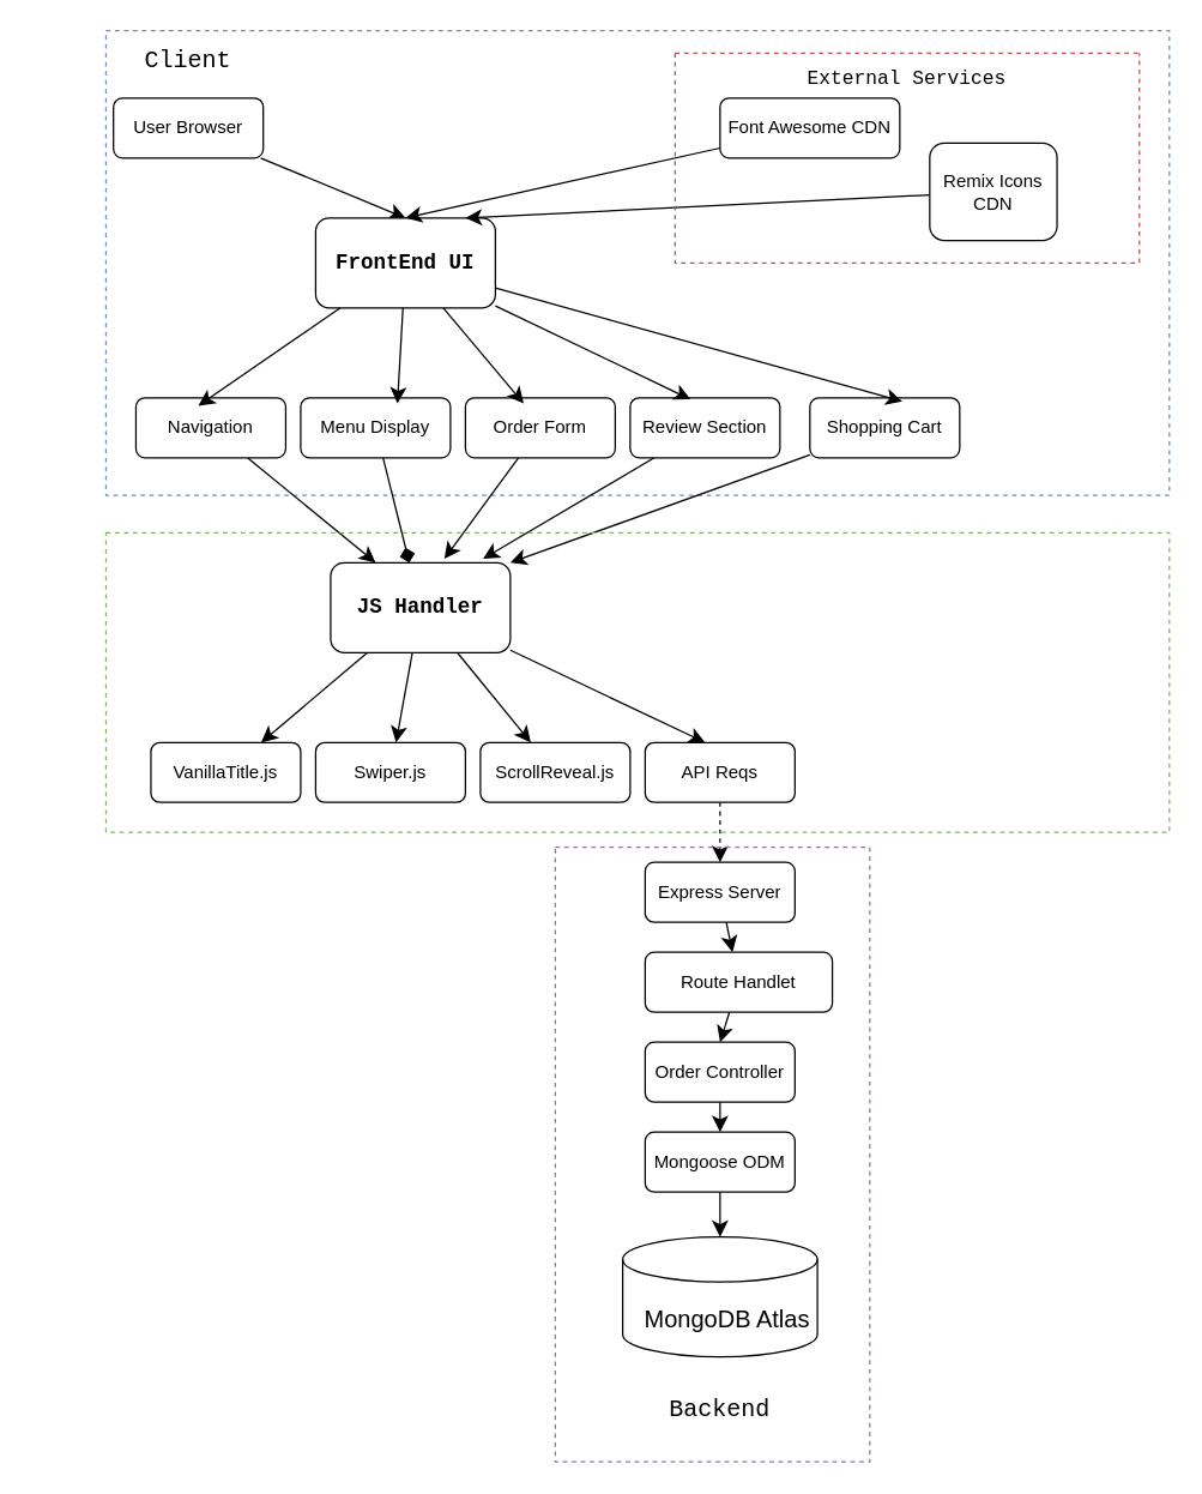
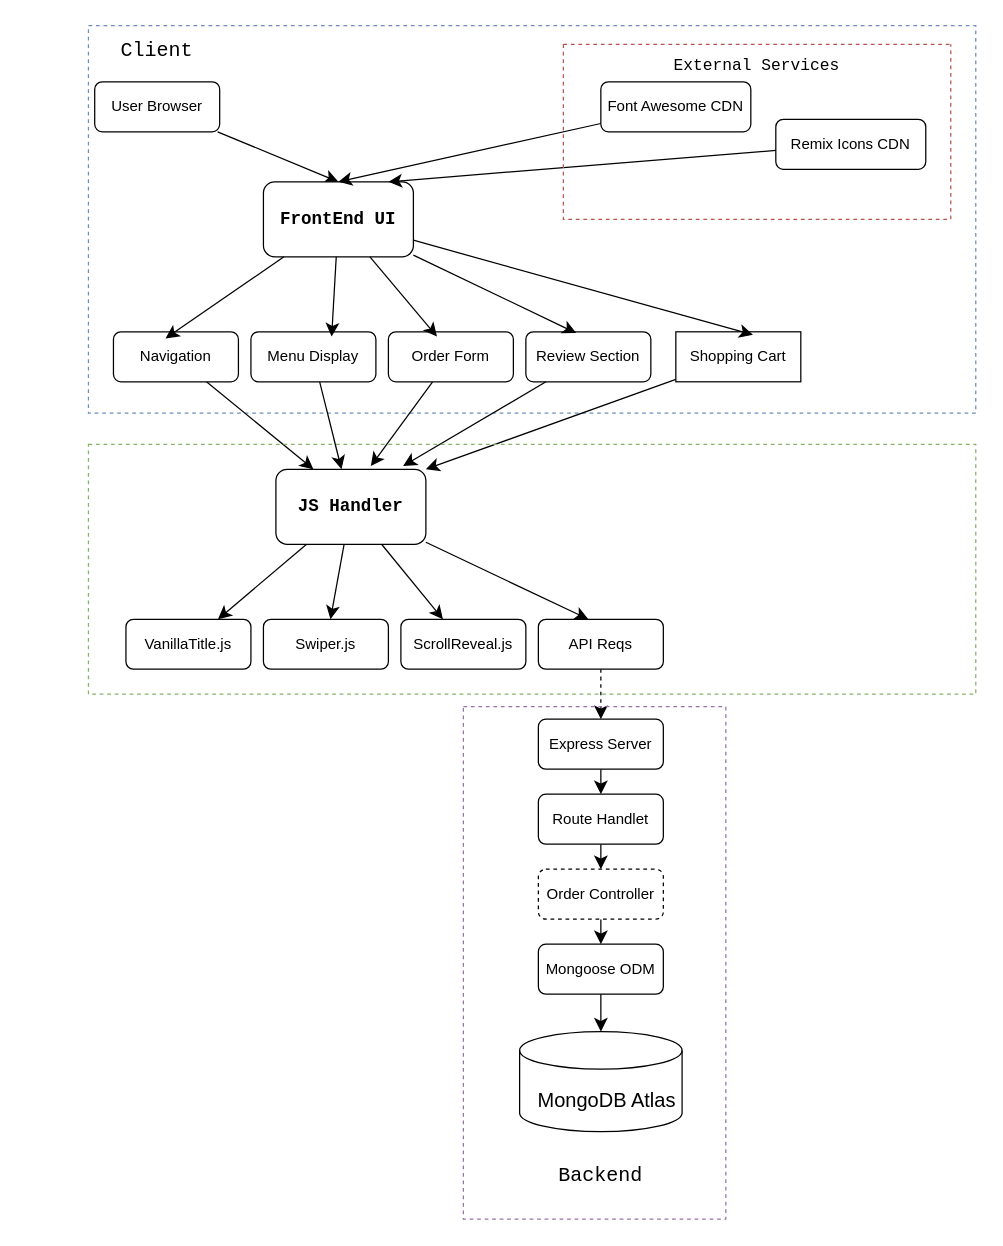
  <mxCell id="0" />
  <mxCell id="1" parent="0" />
  <mxCell id="2" style="edgeStyle=none;curved=1;rounded=0;orthogonalLoop=1;jettySize=auto;html=1;entryX=0.5;entryY=0;entryDx=0;entryDy=0;fontSize=12;startSize=8;endSize=8;" edge="1" parent="1" source="3" target="4"><mxGeometry relative="1" as="geometry" /></mxCell>
  <mxCell id="3" value="User Browser" style="rounded=1;whiteSpace=wrap;html=1;fontSize=12;glass=0;strokeWidth=1;shadow=0;" parent="1" vertex="1"><mxGeometry x="75" y="65" width="100" height="40" as="geometry" /></mxCell>
  <mxCell id="4" value="&lt;b style=&quot;&quot;&gt;&lt;font style=&quot;font-size: 14px;&quot; face=&quot;Courier New&quot;&gt;FrontEnd UI&lt;/font&gt;&lt;/b&gt;" style="rounded=1;whiteSpace=wrap;html=1;" vertex="1" parent="1"><mxGeometry x="210" y="145" width="120" height="60" as="geometry" /></mxCell>
  <mxCell id="5" style="edgeStyle=none;curved=1;rounded=0;orthogonalLoop=1;jettySize=auto;html=1;entryX=0.5;entryY=0;entryDx=0;entryDy=0;fontSize=12;startSize=8;endSize=8;" edge="1" parent="1" source="6" target="4"><mxGeometry relative="1" as="geometry" /></mxCell>
  <mxCell id="6" value="Font Awesome CDN" style="rounded=1;whiteSpace=wrap;html=1;fontSize=12;glass=0;strokeWidth=1;shadow=0;" vertex="1" parent="1"><mxGeometry x="480" y="65" width="120" height="40" as="geometry" /></mxCell>
  <mxCell id="7" style="edgeStyle=none;curved=1;rounded=0;orthogonalLoop=1;jettySize=auto;html=1;fontSize=12;startSize=8;endSize=8;" edge="1" parent="1" source="8"><mxGeometry relative="1" as="geometry"><mxPoint x="310" y="145" as="targetPoint" /></mxGeometry></mxCell>
- <mxCell id="8" value="Remix Icons CDN" style="rounded=1;whiteSpace=wrap;html=1;fontSize=12;glass=0;strokeWidth=1;shadow=0;" vertex="1" parent="1"><mxGeometry x="620" y="95" width="85" height="65" as="geometry" /></mxCell>
+ <mxCell id="8" value="Remix Icons CDN" style="rounded=1;whiteSpace=wrap;html=1;fontSize=12;glass=0;strokeWidth=1;shadow=0;" vertex="1" parent="1"><mxGeometry x="620" y="95" width="120" height="40" as="geometry" /></mxCell>
  <mxCell id="9" value="" style="swimlane;startSize=0;dashed=1;strokeWidth=1;strokeColor=#b85450;fillColor=#f8cecc;" vertex="1" parent="1"><mxGeometry x="450" y="35" width="310" height="140" as="geometry"><mxRectangle x="200" y="60" width="50" height="40" as="alternateBounds" /></mxGeometry></mxCell>
  <mxCell id="10" value="&lt;font style=&quot;font-size: 13px;&quot; face=&quot;Courier New&quot;&gt;External Services&lt;/font&gt;" style="text;strokeColor=none;fillColor=none;html=1;align=center;verticalAlign=middle;whiteSpace=wrap;rounded=0;fontSize=16;" vertex="1" parent="9"><mxGeometry x="50" width="210" height="30" as="geometry" /></mxCell>
  <mxCell id="11" value="" style="rounded=0;whiteSpace=wrap;html=1;fillColor=none;strokeColor=#6c8ebf;dashed=1;" vertex="1" parent="9"><mxGeometry x="-380" y="-15" width="710" height="310" as="geometry" /></mxCell>
  <mxCell id="12" style="edgeStyle=none;curved=1;rounded=0;orthogonalLoop=1;jettySize=auto;html=1;fontSize=12;startSize=8;endSize=8;entryX=0.25;entryY=0;entryDx=0;entryDy=0;" edge="1" parent="1" source="13" target="25"><mxGeometry relative="1" as="geometry" /></mxCell>
  <mxCell id="13" value="Navigation" style="rounded=1;whiteSpace=wrap;html=1;fontSize=12;glass=0;strokeWidth=1;shadow=0;" vertex="1" parent="1"><mxGeometry x="90" y="265" width="100" height="40" as="geometry" /></mxCell>
- <mxCell id="14" style="edgeStyle=none;curved=1;rounded=0;orthogonalLoop=1;jettySize=auto;html=1;fontSize=12;startSize=8;endSize=8;endArrow=diamond;" edge="1" parent="1" source="15" target="25"><mxGeometry relative="1" as="geometry" /></mxCell>
+ <mxCell id="14" style="edgeStyle=none;curved=1;rounded=0;orthogonalLoop=1;jettySize=auto;html=1;fontSize=12;startSize=8;endSize=8;" edge="1" parent="1" source="15" target="25"><mxGeometry relative="1" as="geometry" /></mxCell>
  <mxCell id="15" value="Menu Display" style="rounded=1;whiteSpace=wrap;html=1;fontSize=12;glass=0;strokeWidth=1;shadow=0;" vertex="1" parent="1"><mxGeometry x="200" y="265" width="100" height="40" as="geometry" /></mxCell>
  <mxCell id="16" style="edgeStyle=none;curved=1;rounded=0;orthogonalLoop=1;jettySize=auto;html=1;fontSize=12;startSize=8;endSize=8;entryX=0.633;entryY=-0.043;entryDx=0;entryDy=0;entryPerimeter=0;" edge="1" parent="1" source="17" target="25"><mxGeometry relative="1" as="geometry"><mxPoint x="310" y="370" as="targetPoint" /></mxGeometry></mxCell>
  <mxCell id="17" value="Order Form" style="rounded=1;whiteSpace=wrap;html=1;fontSize=12;glass=0;strokeWidth=1;shadow=0;" vertex="1" parent="1"><mxGeometry x="310" y="265" width="100" height="40" as="geometry" /></mxCell>
  <mxCell id="18" value="Review Section" style="rounded=1;whiteSpace=wrap;html=1;fontSize=12;glass=0;strokeWidth=1;shadow=0;" vertex="1" parent="1"><mxGeometry x="420" y="265" width="100" height="40" as="geometry" /></mxCell>
  <mxCell id="19" style="edgeStyle=none;curved=1;rounded=0;orthogonalLoop=1;jettySize=auto;html=1;entryX=1;entryY=0;entryDx=0;entryDy=0;fontSize=12;startSize=8;endSize=8;" edge="1" parent="1" source="20" target="25"><mxGeometry relative="1" as="geometry" /></mxCell>
- <mxCell id="20" value="Shopping Cart" style="rounded=1;whiteSpace=wrap;html=1;fontSize=12;glass=0;strokeWidth=1;shadow=0;" vertex="1" parent="1"><mxGeometry x="540" y="265" width="100" height="40" as="geometry" /></mxCell>
+ <mxCell id="20" value="Shopping Cart" style="whiteSpace=wrap;html=1;fontSize=12;glass=0;strokeWidth=1;shadow=0;rounded=0;" vertex="1" parent="1"><mxGeometry x="540" y="265" width="100" height="40" as="geometry" /></mxCell>
  <mxCell id="21" value="&lt;font face=&quot;Courier New&quot;&gt;Client&lt;/font&gt;" style="text;strokeColor=none;fillColor=none;html=1;align=center;verticalAlign=middle;whiteSpace=wrap;rounded=0;fontSize=16;" vertex="1" parent="1"><mxGeometry x="20" y="25" width="210" height="30" as="geometry" /></mxCell>
  <mxCell id="22" style="edgeStyle=none;curved=1;rounded=0;orthogonalLoop=1;jettySize=auto;html=1;fontSize=12;startSize=8;endSize=8;" edge="1" parent="1" source="25" target="26"><mxGeometry relative="1" as="geometry" /></mxCell>
  <mxCell id="23" style="edgeStyle=none;curved=1;rounded=0;orthogonalLoop=1;jettySize=auto;html=1;fontSize=12;startSize=8;endSize=8;" edge="1" parent="1" source="25" target="27"><mxGeometry relative="1" as="geometry" /></mxCell>
  <mxCell id="24" style="edgeStyle=none;curved=1;rounded=0;orthogonalLoop=1;jettySize=auto;html=1;fontSize=12;startSize=8;endSize=8;" edge="1" parent="1" source="25" target="28"><mxGeometry relative="1" as="geometry" /></mxCell>
  <mxCell id="25" value="&lt;b style=&quot;&quot;&gt;&lt;font style=&quot;font-size: 14px;&quot; face=&quot;Courier New&quot;&gt;JS Handler&lt;/font&gt;&lt;/b&gt;" style="rounded=1;whiteSpace=wrap;html=1;" vertex="1" parent="1"><mxGeometry x="220" y="375" width="120" height="60" as="geometry" /></mxCell>
  <mxCell id="26" value="VanillaTitle.js" style="rounded=1;whiteSpace=wrap;html=1;fontSize=12;glass=0;strokeWidth=1;shadow=0;" vertex="1" parent="1"><mxGeometry x="100" y="495" width="100" height="40" as="geometry" /></mxCell>
  <mxCell id="27" value="Swiper.js" style="rounded=1;whiteSpace=wrap;html=1;fontSize=12;glass=0;strokeWidth=1;shadow=0;" vertex="1" parent="1"><mxGeometry x="210" y="495" width="100" height="40" as="geometry" /></mxCell>
  <mxCell id="28" value="ScrollReveal.js" style="rounded=1;whiteSpace=wrap;html=1;fontSize=12;glass=0;strokeWidth=1;shadow=0;" vertex="1" parent="1"><mxGeometry x="320" y="495" width="100" height="40" as="geometry" /></mxCell>
  <mxCell id="29" style="edgeStyle=none;curved=1;rounded=0;orthogonalLoop=1;jettySize=auto;html=1;fontSize=12;startSize=8;endSize=8;dashed=1;" edge="1" parent="1" source="30" target="40"><mxGeometry relative="1" as="geometry" /></mxCell>
  <mxCell id="30" value="API Reqs" style="rounded=1;whiteSpace=wrap;html=1;fontSize=12;glass=0;strokeWidth=1;shadow=0;" vertex="1" parent="1"><mxGeometry x="430" y="495" width="100" height="40" as="geometry" /></mxCell>
  <mxCell id="31" style="edgeStyle=none;curved=1;rounded=0;orthogonalLoop=1;jettySize=auto;html=1;entryX=0.848;entryY=-0.043;entryDx=0;entryDy=0;entryPerimeter=0;fontSize=12;startSize=8;endSize=8;" edge="1" parent="1" source="18" target="25"><mxGeometry relative="1" as="geometry" /></mxCell>
  <mxCell id="32" style="edgeStyle=none;curved=1;rounded=0;orthogonalLoop=1;jettySize=auto;html=1;fontSize=12;startSize=8;endSize=8;" edge="1" parent="1" source="25"><mxGeometry relative="1" as="geometry"><mxPoint x="380" y="455" as="sourcePoint" /><mxPoint x="470" y="495" as="targetPoint" /></mxGeometry></mxCell>
  <mxCell id="33" style="edgeStyle=none;curved=1;rounded=0;orthogonalLoop=1;jettySize=auto;html=1;entryX=0.417;entryY=0.132;entryDx=0;entryDy=0;entryPerimeter=0;fontSize=12;startSize=8;endSize=8;" edge="1" parent="1" source="4" target="13"><mxGeometry relative="1" as="geometry" /></mxCell>
  <mxCell id="34" style="edgeStyle=none;curved=1;rounded=0;orthogonalLoop=1;jettySize=auto;html=1;entryX=0.646;entryY=0.096;entryDx=0;entryDy=0;entryPerimeter=0;fontSize=12;startSize=8;endSize=8;" edge="1" parent="1" source="4" target="15"><mxGeometry relative="1" as="geometry" /></mxCell>
  <mxCell id="35" style="edgeStyle=none;curved=1;rounded=0;orthogonalLoop=1;jettySize=auto;html=1;entryX=0.389;entryY=0.096;entryDx=0;entryDy=0;entryPerimeter=0;fontSize=12;startSize=8;endSize=8;" edge="1" parent="1" source="4" target="17"><mxGeometry relative="1" as="geometry" /></mxCell>
  <mxCell id="36" style="edgeStyle=none;curved=1;rounded=0;orthogonalLoop=1;jettySize=auto;html=1;entryX=0.403;entryY=0.025;entryDx=0;entryDy=0;entryPerimeter=0;fontSize=12;startSize=8;endSize=8;" edge="1" parent="1" source="4" target="18"><mxGeometry relative="1" as="geometry" /></mxCell>
  <mxCell id="37" style="edgeStyle=none;curved=1;rounded=0;orthogonalLoop=1;jettySize=auto;html=1;entryX=0.617;entryY=0.061;entryDx=0;entryDy=0;entryPerimeter=0;fontSize=12;startSize=8;endSize=8;" edge="1" parent="1" source="4" target="20"><mxGeometry relative="1" as="geometry" /></mxCell>
  <mxCell id="38" value="" style="rounded=0;whiteSpace=wrap;html=1;fillColor=none;strokeColor=#82b366;dashed=1;strokeWidth=1;" vertex="1" parent="1"><mxGeometry x="70" y="355" width="710" height="200" as="geometry" /></mxCell>
  <mxCell id="39" style="edgeStyle=none;curved=1;rounded=0;orthogonalLoop=1;jettySize=auto;html=1;fontSize=12;startSize=8;endSize=8;" edge="1" parent="1" source="40" target="42"><mxGeometry relative="1" as="geometry" /></mxCell>
  <mxCell id="40" value="Express Server" style="rounded=1;whiteSpace=wrap;html=1;fontSize=12;glass=0;strokeWidth=1;shadow=0;" vertex="1" parent="1"><mxGeometry x="430" y="575" width="100" height="40" as="geometry" /></mxCell>
  <mxCell id="41" style="edgeStyle=none;curved=1;rounded=0;orthogonalLoop=1;jettySize=auto;html=1;entryX=0.5;entryY=0;entryDx=0;entryDy=0;fontSize=12;startSize=8;endSize=8;" edge="1" parent="1" source="42" target="44"><mxGeometry relative="1" as="geometry" /></mxCell>
- <mxCell id="42" value="Route Handlet" style="rounded=1;whiteSpace=wrap;html=1;fontSize=12;glass=0;strokeWidth=1;shadow=0;" vertex="1" parent="1"><mxGeometry x="430" y="635" width="125" height="40" as="geometry" /></mxCell>
+ <mxCell id="42" value="Route Handlet" style="rounded=1;whiteSpace=wrap;html=1;fontSize=12;glass=0;strokeWidth=1;shadow=0;" vertex="1" parent="1"><mxGeometry x="430" y="635" width="100" height="40" as="geometry" /></mxCell>
  <mxCell id="43" style="edgeStyle=none;curved=1;rounded=0;orthogonalLoop=1;jettySize=auto;html=1;entryX=0.5;entryY=0;entryDx=0;entryDy=0;fontSize=12;startSize=8;endSize=8;" edge="1" parent="1" source="44" target="45"><mxGeometry relative="1" as="geometry" /></mxCell>
- <mxCell id="44" value="Order Controller" style="rounded=1;whiteSpace=wrap;html=1;fontSize=12;glass=0;strokeWidth=1;shadow=0;" vertex="1" parent="1"><mxGeometry x="430" y="695" width="100" height="40" as="geometry" /></mxCell>
+ <mxCell id="44" value="Order Controller" style="rounded=1;whiteSpace=wrap;html=1;fontSize=12;glass=0;strokeWidth=1;shadow=0;dashed=1;" vertex="1" parent="1"><mxGeometry x="430" y="695" width="100" height="40" as="geometry" /></mxCell>
  <mxCell id="45" value="Mongoose ODM" style="rounded=1;whiteSpace=wrap;html=1;fontSize=12;glass=0;strokeWidth=1;shadow=0;" vertex="1" parent="1"><mxGeometry x="430" y="755" width="100" height="40" as="geometry" /></mxCell>
  <mxCell id="46" value="" style="shape=cylinder3;whiteSpace=wrap;html=1;boundedLbl=1;backgroundOutline=1;size=15;" vertex="1" parent="1"><mxGeometry x="415" y="825" width="130" height="80" as="geometry" /></mxCell>
  <mxCell id="47" value="MongoDB Atlas" style="text;strokeColor=none;fillColor=none;html=1;align=center;verticalAlign=middle;whiteSpace=wrap;rounded=0;fontSize=16;" vertex="1" parent="1"><mxGeometry x="415" y="865" width="140" height="30" as="geometry" /></mxCell>
  <mxCell id="48" style="edgeStyle=none;curved=1;rounded=0;orthogonalLoop=1;jettySize=auto;html=1;entryX=0.5;entryY=0;entryDx=0;entryDy=0;entryPerimeter=0;fontSize=12;startSize=8;endSize=8;" edge="1" parent="1" source="45" target="46"><mxGeometry relative="1" as="geometry" /></mxCell>
  <mxCell id="49" value="" style="rounded=0;whiteSpace=wrap;html=1;fillColor=none;strokeColor=#9673a6;dashed=1;" vertex="1" parent="1"><mxGeometry x="370" y="565" width="210" height="410" as="geometry" /></mxCell>
  <mxCell id="50" value="&lt;font face=&quot;Courier New&quot;&gt;Backend&lt;/font&gt;" style="text;strokeColor=none;fillColor=none;html=1;align=center;verticalAlign=middle;whiteSpace=wrap;rounded=0;fontSize=16;" vertex="1" parent="1"><mxGeometry x="450" y="925" width="60" height="30" as="geometry" /></mxCell>
